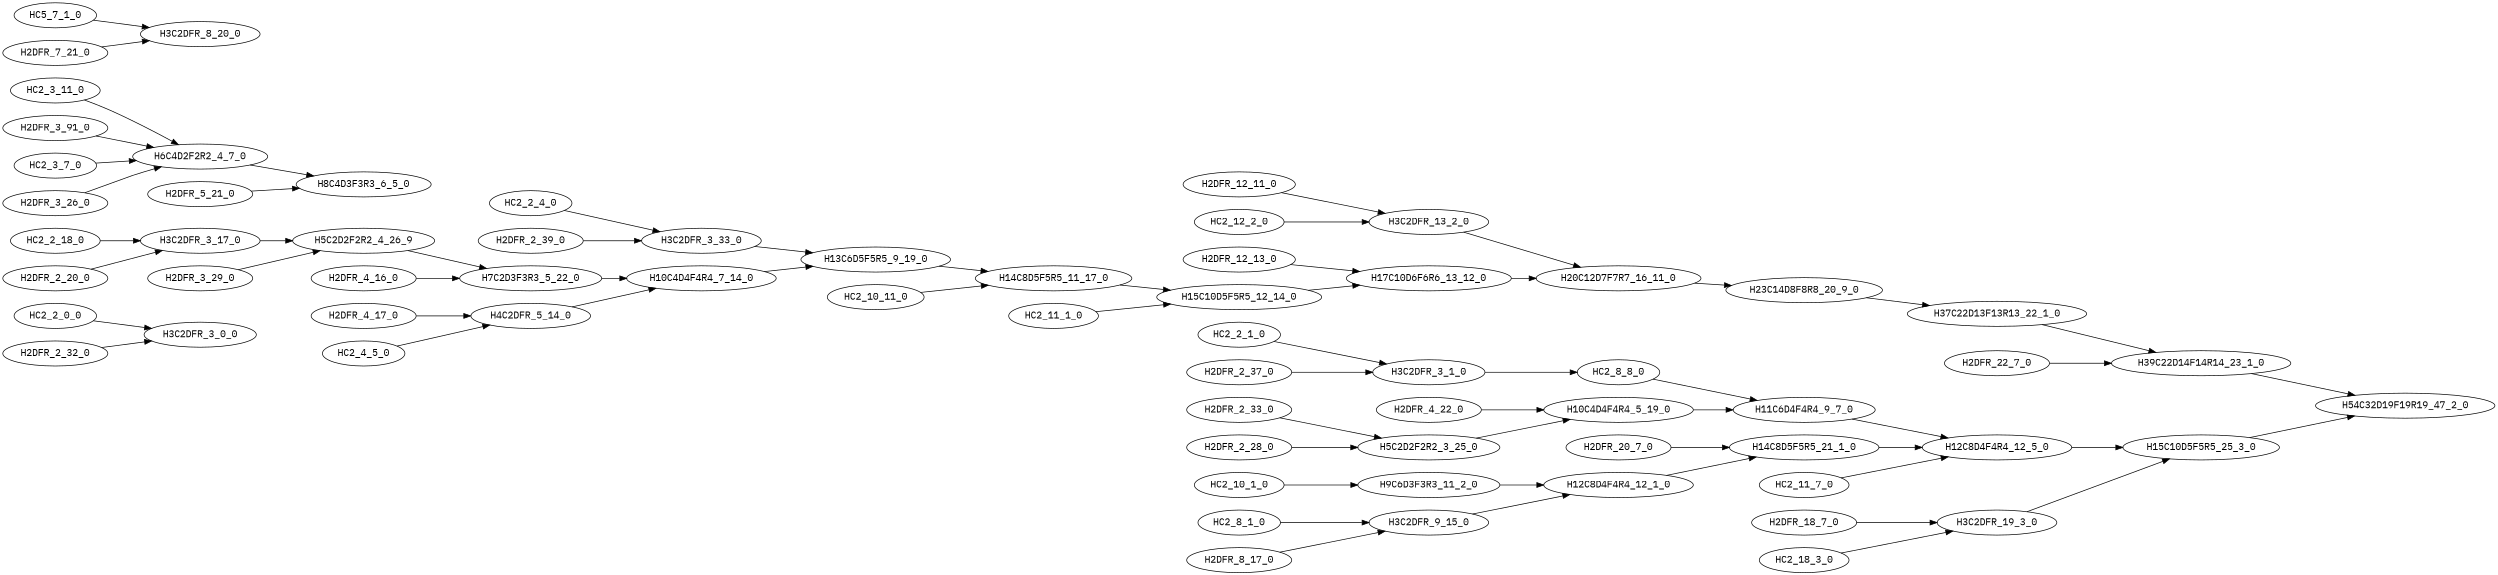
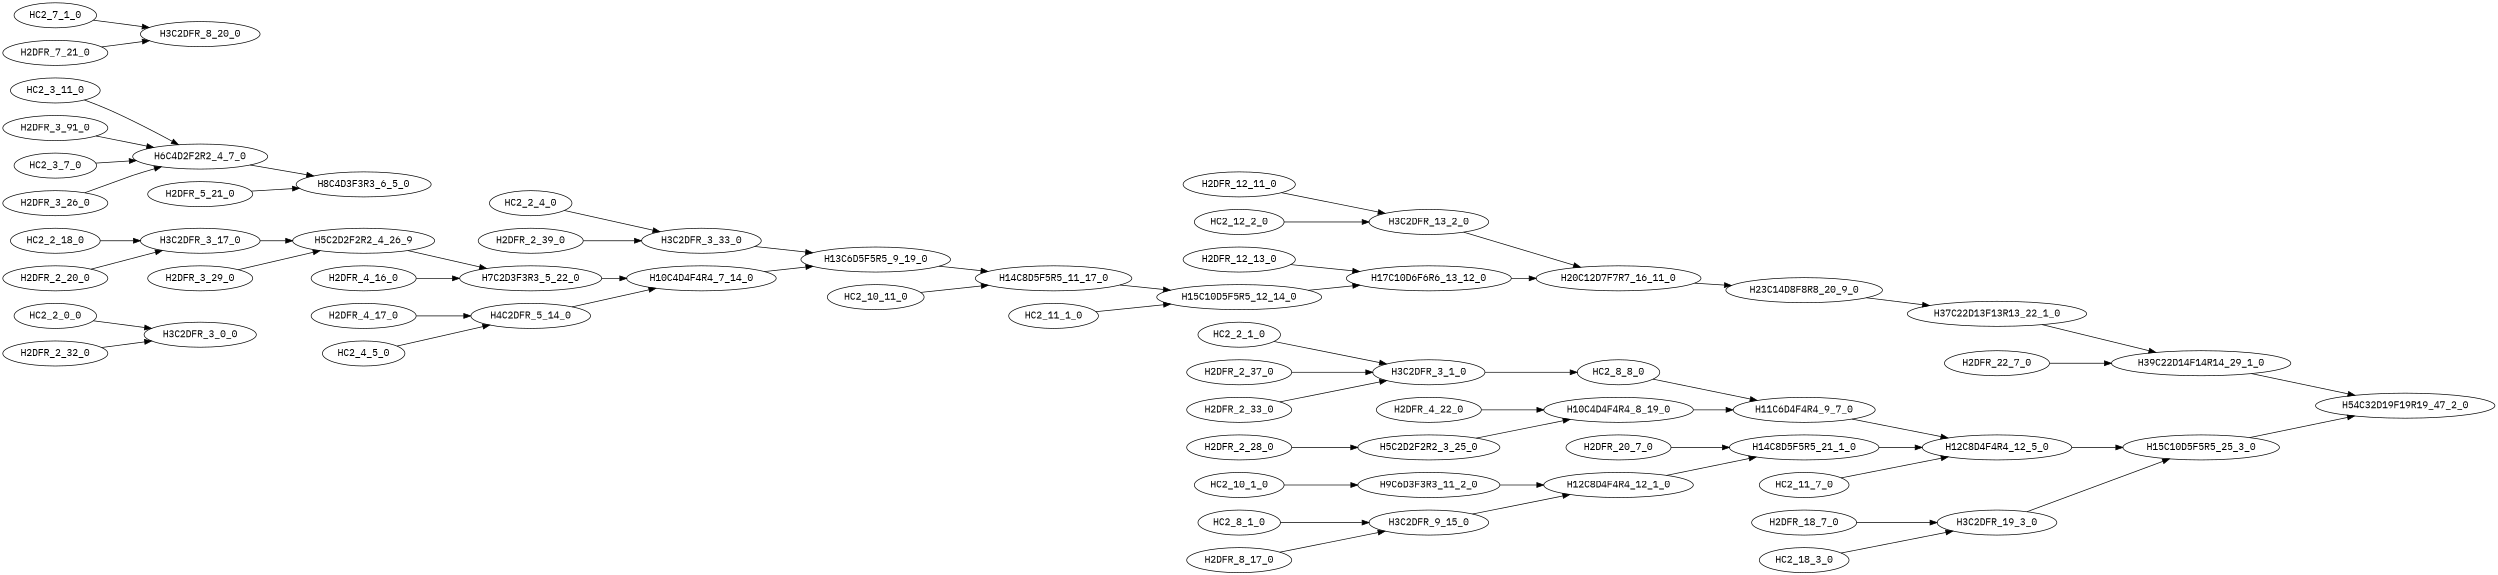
  digraph {
    fontname="IBM Plex Mono"
    rankdir=LR
    node [fontname="IBM Plex Mono"]
    edge [fontname="IBM Plex Mono"]
    HC2_2_0_0
    H3C2DFR_3_0_0
    HC2_2_4_0
    H3C2DFR_3_33_0
    H13C6D5F5R5_9_19_0
    H14C8D5F5R5_11_17_0
    H2DFR_2_28_0
    H5C2D2F2R2_3_25_0
-   H10C4D4F4R4_5_19_0
+   H10C4D4F4R4_5_19_0 [label=H10C4D4F4R4_8_19_0]
    H11C6D4F4R4_9_7_0
    H2DFR_2_32_0
    H2DFR_2_37_0
    H3C2DFR_3_1_0
    HC2_8_8_0
    HC2_2_18_0
    H3C2DFR_3_17_0
    n17 [label=H5C2D2F2R2_4_26_9]
    H7C2D3F3R3_5_22_0
    H2DFR_2_33_0
    HC2_2_1_0
    H2DFR_2_20_0
    H2DFR_2_39_0
    HC2_3_11_0
    H6C4D2F2R2_4_7_0
    H8C4D3F3R3_6_5_0
    H12C8D4F4R4_12_5_0
    H15C10D5F5R5_12_14_0
    n28 [label=H2DFR_3_91_0]
    HC2_3_7_0
    H2DFR_3_26_0
    H10C4D4F4R4_7_14_0
    H2DFR_3_29_0
    H9C6D3F3R3_11_2_0
    H12C8D4F4R4_12_1_0
    H2DFR_4_22_0
    H2DFR_4_16_0
    n37 [label=H4C2DFR_5_14_0]
    H2DFR_4_17_0
    HC2_4_5_0
    H2DFR_5_21_0
    H15C10D5F5R5_25_3_0
    H14C8D5F5R5_21_1_0
-   HC2_7_1_0 [label=HC5_7_1_0]
+   HC2_7_1_0
    H3C2DFR_8_20_0
    H23C14D8F8R8_20_9_0
    H37C22D13F13R13_22_1_0
    H2DFR_7_21_0
    H2DFR_8_17_0
    H3C2DFR_9_15_0
    HC2_8_1_0
-   H39C22D14F14R14_23_1_0
+   H39C22D14F14R14_23_1_0 [label=H39C22D14F14R14_29_1_0]
    H54C32D19F19R19_47_2_0
    H17C10D6F6R6_13_12_0
    HC2_10_11_0
    HC2_10_1_0
    HC2_11_1_0
    H20C12D7F7R7_16_11_0
    HC2_11_7_0
    HC2_12_2_0
    H3C2DFR_13_2_0
    H2DFR_12_11_0
    H2DFR_12_13_0
    H2DFR_18_7_0
    H3C2DFR_19_3_0
    HC2_18_3_0
    H2DFR_20_7_0
    H2DFR_22_7_0
    HC2_2_0_0 -> H3C2DFR_3_0_0
    HC2_2_4_0 -> H3C2DFR_3_33_0
    H3C2DFR_3_33_0 -> H13C6D5F5R5_9_19_0
    H13C6D5F5R5_9_19_0 -> H14C8D5F5R5_11_17_0
    H14C8D5F5R5_11_17_0 -> H15C10D5F5R5_12_14_0
    H2DFR_2_28_0 -> H5C2D2F2R2_3_25_0
    H5C2D2F2R2_3_25_0 -> H10C4D4F4R4_5_19_0
    H10C4D4F4R4_5_19_0 -> H11C6D4F4R4_9_7_0
    H11C6D4F4R4_9_7_0 -> H12C8D4F4R4_12_5_0
    H2DFR_2_32_0 -> H3C2DFR_3_0_0
    H2DFR_2_37_0 -> H3C2DFR_3_1_0
    H3C2DFR_3_1_0 -> HC2_8_8_0
    HC2_8_8_0 -> H11C6D4F4R4_9_7_0
    HC2_2_18_0 -> H3C2DFR_3_17_0
    H3C2DFR_3_17_0 -> n17
    n17 -> H7C2D3F3R3_5_22_0
    H7C2D3F3R3_5_22_0 -> H10C4D4F4R4_7_14_0
-   H2DFR_2_33_0 -> H5C2D2F2R2_3_25_0
+   H2DFR_2_33_0 -> H3C2DFR_3_1_0
    HC2_2_1_0 -> H3C2DFR_3_1_0
    H2DFR_2_20_0 -> H3C2DFR_3_17_0
    H2DFR_2_39_0 -> H3C2DFR_3_33_0
    HC2_3_11_0 -> H6C4D2F2R2_4_7_0
    H6C4D2F2R2_4_7_0 -> H8C4D3F3R3_6_5_0
    H12C8D4F4R4_12_5_0 -> H15C10D5F5R5_25_3_0
    H15C10D5F5R5_12_14_0 -> H17C10D6F6R6_13_12_0
    n28 -> H6C4D2F2R2_4_7_0
    HC2_3_7_0 -> H6C4D2F2R2_4_7_0
    H2DFR_3_26_0 -> H6C4D2F2R2_4_7_0
    H10C4D4F4R4_7_14_0 -> H13C6D5F5R5_9_19_0
    H2DFR_3_29_0 -> n17
    H9C6D3F3R3_11_2_0 -> H12C8D4F4R4_12_1_0
    H12C8D4F4R4_12_1_0 -> H14C8D5F5R5_21_1_0
    H2DFR_4_22_0 -> H10C4D4F4R4_5_19_0
    H2DFR_4_16_0 -> H7C2D3F3R3_5_22_0
    n37 -> H10C4D4F4R4_7_14_0
    H2DFR_4_17_0 -> n37
    HC2_4_5_0 -> n37
    H2DFR_5_21_0 -> H8C4D3F3R3_6_5_0
    H15C10D5F5R5_25_3_0 -> H54C32D19F19R19_47_2_0
    H14C8D5F5R5_21_1_0 -> H12C8D4F4R4_12_5_0
    HC2_7_1_0 -> H3C2DFR_8_20_0
    H23C14D8F8R8_20_9_0 -> H37C22D13F13R13_22_1_0
    H37C22D13F13R13_22_1_0 -> H39C22D14F14R14_23_1_0
    H2DFR_7_21_0 -> H3C2DFR_8_20_0
    H2DFR_8_17_0 -> H3C2DFR_9_15_0
    H3C2DFR_9_15_0 -> H12C8D4F4R4_12_1_0
    HC2_8_1_0 -> H3C2DFR_9_15_0
    H39C22D14F14R14_23_1_0 -> H54C32D19F19R19_47_2_0
    H17C10D6F6R6_13_12_0 -> H20C12D7F7R7_16_11_0
    HC2_10_11_0 -> H14C8D5F5R5_11_17_0
    HC2_10_1_0 -> H9C6D3F3R3_11_2_0
    HC2_11_1_0 -> H15C10D5F5R5_12_14_0
    H20C12D7F7R7_16_11_0 -> H23C14D8F8R8_20_9_0
    HC2_11_7_0 -> H12C8D4F4R4_12_5_0
    HC2_12_2_0 -> H3C2DFR_13_2_0
    H3C2DFR_13_2_0 -> H20C12D7F7R7_16_11_0
    H2DFR_12_11_0 -> H3C2DFR_13_2_0
    H2DFR_12_13_0 -> H17C10D6F6R6_13_12_0
    H2DFR_18_7_0 -> H3C2DFR_19_3_0
    H3C2DFR_19_3_0 -> H15C10D5F5R5_25_3_0
    HC2_18_3_0 -> H3C2DFR_19_3_0
    H2DFR_20_7_0 -> H14C8D5F5R5_21_1_0
    H2DFR_22_7_0 -> H39C22D14F14R14_23_1_0
  }
